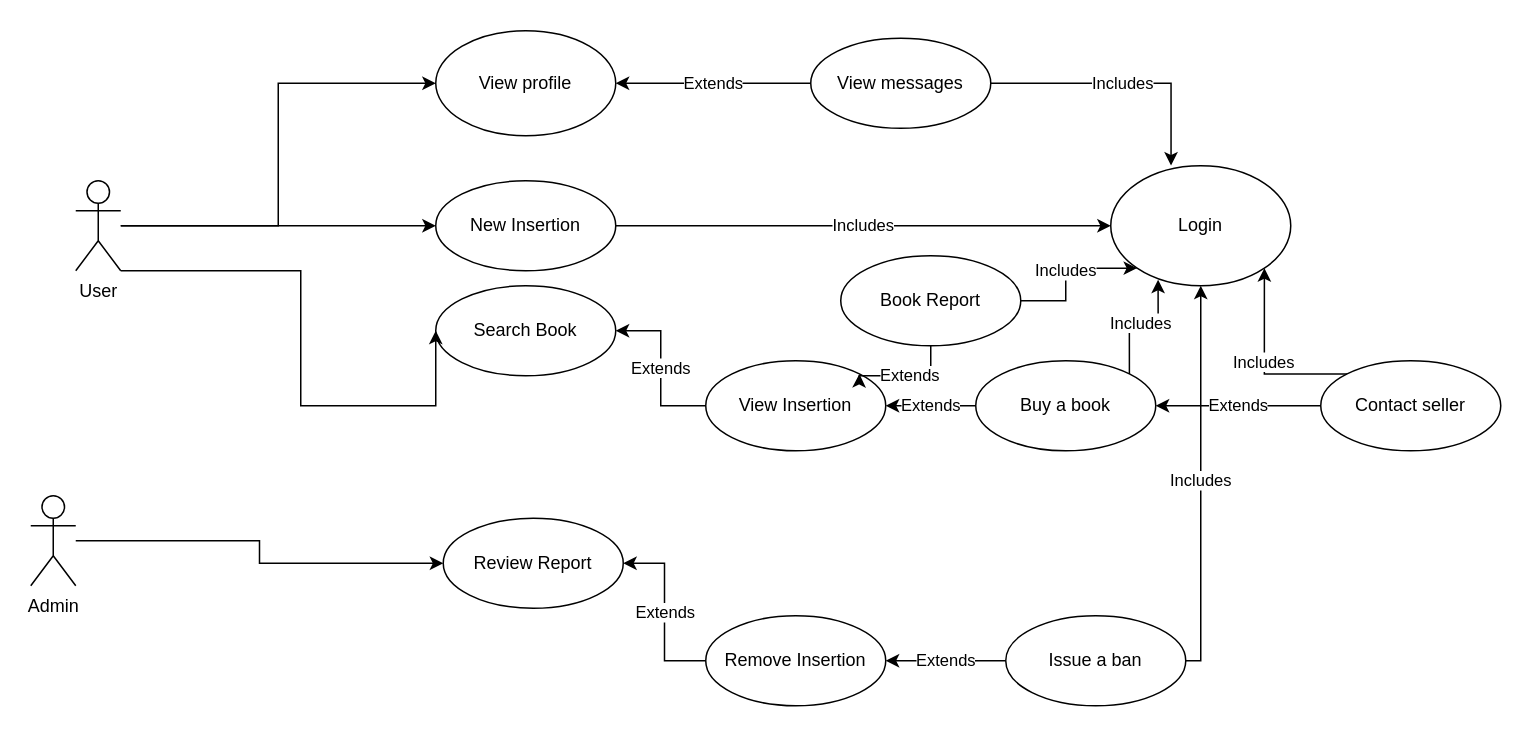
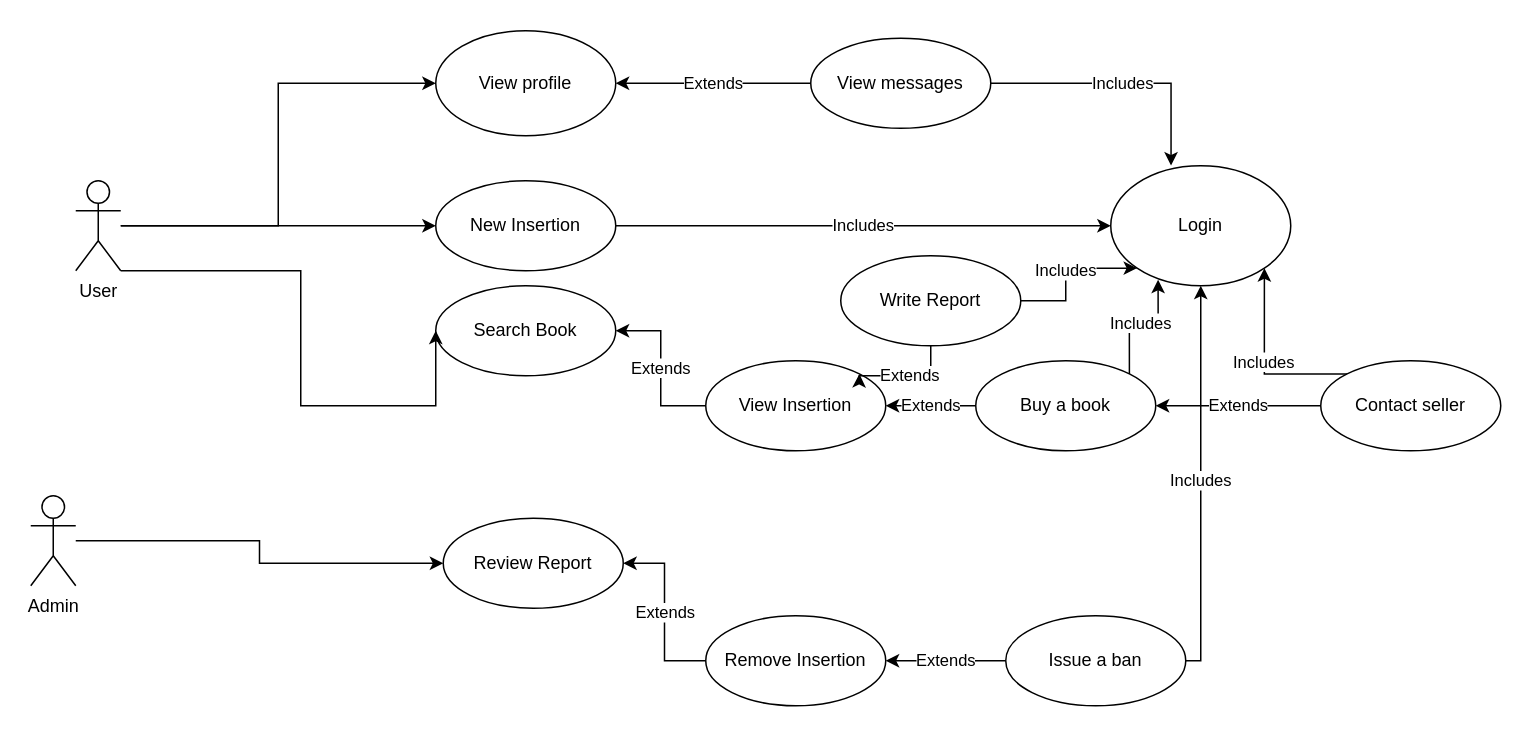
  <mxCell id="0" />
  <mxCell id="1" parent="0" />
  <mxCell id="2" style="edgeStyle=orthogonalEdgeStyle;rounded=0;orthogonalLoop=1;jettySize=auto;html=1;" parent="1" source="4" target="8" edge="1"><mxGeometry relative="1" as="geometry" /></mxCell>
  <mxCell id="3" style="edgeStyle=orthogonalEdgeStyle;rounded=0;orthogonalLoop=1;jettySize=auto;html=1;entryX=0;entryY=0.5;entryDx=0;entryDy=0;" parent="1" source="4" target="11" edge="1"><mxGeometry relative="1" as="geometry" /></mxCell>
  <mxCell id="4" value="User" style="shape=umlActor;verticalLabelPosition=bottom;labelBackgroundColor=#ffffff;verticalAlign=top;html=1;outlineConnect=0;" parent="1" vertex="1"><mxGeometry x="50" y="120" width="30" height="60" as="geometry" /></mxCell>
  <mxCell id="5" style="edgeStyle=orthogonalEdgeStyle;rounded=0;orthogonalLoop=1;jettySize=auto;html=1;" parent="1" source="6" target="9" edge="1"><mxGeometry relative="1" as="geometry" /></mxCell>
  <mxCell id="6" value="Admin" style="shape=umlActor;verticalLabelPosition=bottom;labelBackgroundColor=#ffffff;verticalAlign=top;html=1;outlineConnect=0;" parent="1" vertex="1"><mxGeometry x="20" y="330" width="30" height="60" as="geometry" /></mxCell>
  <mxCell id="7" value="Includes" style="edgeStyle=orthogonalEdgeStyle;rounded=0;orthogonalLoop=1;jettySize=auto;html=1;entryX=0;entryY=0.5;entryDx=0;entryDy=0;" parent="1" source="8" target="10" edge="1"><mxGeometry relative="1" as="geometry" /></mxCell>
  <mxCell id="8" value="New Insertion" style="ellipse;whiteSpace=wrap;html=1;fontFamily=Helvetica;fontSize=12;fontColor=#000000;align=center;strokeColor=#000000;fillColor=#ffffff;" parent="1" vertex="1"><mxGeometry x="290" y="120" width="120" height="60" as="geometry" /></mxCell>
  <mxCell id="9" value="Review Report" style="ellipse;whiteSpace=wrap;html=1;fontFamily=Helvetica;fontSize=12;fontColor=#000000;align=center;strokeColor=#000000;fillColor=#ffffff;" parent="1" vertex="1"><mxGeometry x="295" y="345" width="120" height="60" as="geometry" /></mxCell>
  <mxCell id="10" value="Login" style="ellipse;whiteSpace=wrap;html=1;rounded=0;" parent="1" vertex="1"><mxGeometry x="740" y="110" width="120" height="80" as="geometry" /></mxCell>
  <mxCell id="11" value="View profile" style="ellipse;whiteSpace=wrap;html=1;rounded=0;" parent="1" vertex="1"><mxGeometry x="290" y="20" width="120" height="70" as="geometry" /></mxCell>
  <mxCell id="12" value="Search Book" style="ellipse;whiteSpace=wrap;html=1;fontFamily=Helvetica;fontSize=12;fontColor=#000000;align=center;strokeColor=#000000;fillColor=#ffffff;" parent="1" vertex="1"><mxGeometry x="290" y="190" width="120" height="60" as="geometry" /></mxCell>
  <mxCell id="13" value="Extends" style="edgeStyle=orthogonalEdgeStyle;rounded=0;orthogonalLoop=1;jettySize=auto;html=1;entryX=1;entryY=0.5;entryDx=0;entryDy=0;" parent="1" source="14" target="12" edge="1"><mxGeometry relative="1" as="geometry" /></mxCell>
  <mxCell id="14" value="View Insertion" style="ellipse;whiteSpace=wrap;html=1;fontFamily=Helvetica;fontSize=12;fontColor=#000000;align=center;strokeColor=#000000;fillColor=#ffffff;" parent="1" vertex="1"><mxGeometry x="470" y="240" width="120" height="60" as="geometry" /></mxCell>
  <mxCell id="15" value="Extends" style="edgeStyle=orthogonalEdgeStyle;rounded=0;orthogonalLoop=1;jettySize=auto;html=1;entryX=1;entryY=0.5;entryDx=0;entryDy=0;" parent="1" source="17" target="14" edge="1"><mxGeometry relative="1" as="geometry" /></mxCell>
  <mxCell id="16" value="Includes" style="edgeStyle=orthogonalEdgeStyle;rounded=0;orthogonalLoop=1;jettySize=auto;html=1;exitX=1;exitY=0;exitDx=0;exitDy=0;entryX=0.263;entryY=0.95;entryDx=0;entryDy=0;entryPerimeter=0;" parent="1" source="17" target="10" edge="1"><mxGeometry relative="1" as="geometry" /></mxCell>
  <mxCell id="17" value="Buy a book" style="ellipse;whiteSpace=wrap;html=1;fontFamily=Helvetica;fontSize=12;fontColor=#000000;align=center;strokeColor=#000000;fillColor=#ffffff;" parent="1" vertex="1"><mxGeometry x="650" y="240" width="120" height="60" as="geometry" /></mxCell>
  <mxCell id="18" value="Extends" style="edgeStyle=orthogonalEdgeStyle;rounded=0;orthogonalLoop=1;jettySize=auto;html=1;entryX=1;entryY=0.5;entryDx=0;entryDy=0;" parent="1" source="20" target="22" edge="1"><mxGeometry relative="1" as="geometry" /></mxCell>
  <mxCell id="19" value="Includes" style="edgeStyle=orthogonalEdgeStyle;rounded=0;orthogonalLoop=1;jettySize=auto;html=1;entryX=0.5;entryY=1;entryDx=0;entryDy=0;" parent="1" source="20" target="10" edge="1"><mxGeometry relative="1" as="geometry"><Array as="points"><mxPoint x="800" y="440" /></Array></mxGeometry></mxCell>
  <mxCell id="20" value="Issue a ban" style="ellipse;whiteSpace=wrap;html=1;fontFamily=Helvetica;fontSize=12;fontColor=#000000;align=center;strokeColor=#000000;fillColor=#ffffff;" parent="1" vertex="1"><mxGeometry x="670" y="410" width="120" height="60" as="geometry" /></mxCell>
  <mxCell id="21" value="Extends" style="edgeStyle=orthogonalEdgeStyle;rounded=0;orthogonalLoop=1;jettySize=auto;html=1;entryX=1;entryY=0.5;entryDx=0;entryDy=0;" parent="1" source="22" target="9" edge="1"><mxGeometry relative="1" as="geometry" /></mxCell>
  <mxCell id="22" value="Remove Insertion" style="ellipse;whiteSpace=wrap;html=1;fontFamily=Helvetica;fontSize=12;fontColor=#000000;align=center;strokeColor=#000000;fillColor=#ffffff;" parent="1" vertex="1"><mxGeometry x="470" y="410" width="120" height="60" as="geometry" /></mxCell>
  <mxCell id="23" value="Includes" style="edgeStyle=orthogonalEdgeStyle;rounded=0;orthogonalLoop=1;jettySize=auto;html=1;entryX=0;entryY=1;entryDx=0;entryDy=0;" parent="1" source="25" target="10" edge="1"><mxGeometry relative="1" as="geometry" /></mxCell>
  <mxCell id="24" value="Extends" style="edgeStyle=orthogonalEdgeStyle;rounded=0;orthogonalLoop=1;jettySize=auto;html=1;entryX=1;entryY=0;entryDx=0;entryDy=0;" parent="1" source="25" target="14" edge="1"><mxGeometry relative="1" as="geometry" /></mxCell>
- <mxCell id="25" value="Book Report" style="ellipse;whiteSpace=wrap;html=1;fontFamily=Helvetica;fontSize=12;fontColor=#000000;align=center;strokeColor=#000000;fillColor=#ffffff;" parent="1" vertex="1"><mxGeometry x="560" y="170" width="120" height="60" as="geometry" /></mxCell>
+ <mxCell id="25" value="Write Report" style="ellipse;whiteSpace=wrap;html=1;fontFamily=Helvetica;fontSize=12;fontColor=#000000;align=center;strokeColor=#000000;fillColor=#ffffff;" parent="1" vertex="1"><mxGeometry x="560" y="170" width="120" height="60" as="geometry" /></mxCell>
  <mxCell id="26" style="edgeStyle=orthogonalEdgeStyle;rounded=0;orthogonalLoop=1;jettySize=auto;html=1;entryX=0;entryY=0.5;entryDx=0;entryDy=0;exitX=1;exitY=1;exitDx=0;exitDy=0;exitPerimeter=0;" parent="1" source="4" target="12" edge="1"><mxGeometry relative="1" as="geometry"><mxPoint x="110" y="190" as="sourcePoint" /><Array as="points"><mxPoint x="200" y="180" /><mxPoint x="200" y="270" /></Array></mxGeometry></mxCell>
  <mxCell id="27" value="Extends" style="edgeStyle=orthogonalEdgeStyle;rounded=0;orthogonalLoop=1;jettySize=auto;html=1;exitX=0;exitY=0.5;exitDx=0;exitDy=0;entryX=1;entryY=0.5;entryDx=0;entryDy=0;" parent="1" source="29" target="17" edge="1"><mxGeometry relative="1" as="geometry" /></mxCell>
  <mxCell id="28" value="Includes" style="edgeStyle=orthogonalEdgeStyle;rounded=0;orthogonalLoop=1;jettySize=auto;html=1;exitX=0;exitY=0;exitDx=0;exitDy=0;entryX=1;entryY=1;entryDx=0;entryDy=0;" parent="1" source="29" target="10" edge="1"><mxGeometry relative="1" as="geometry" /></mxCell>
  <mxCell id="29" value="Contact seller" style="ellipse;whiteSpace=wrap;html=1;fontFamily=Helvetica;fontSize=12;fontColor=#000000;align=center;strokeColor=#000000;fillColor=#ffffff;" parent="1" vertex="1"><mxGeometry x="880" y="240" width="120" height="60" as="geometry" /></mxCell>
  <mxCell id="30" value="Extends" style="edgeStyle=orthogonalEdgeStyle;rounded=0;orthogonalLoop=1;jettySize=auto;html=1;" parent="1" source="32" target="11" edge="1"><mxGeometry relative="1" as="geometry" /></mxCell>
  <mxCell id="31" value="Includes" style="edgeStyle=orthogonalEdgeStyle;rounded=0;orthogonalLoop=1;jettySize=auto;html=1;entryX=0.335;entryY=-0.002;entryDx=0;entryDy=0;entryPerimeter=0;" parent="1" source="32" target="10" edge="1"><mxGeometry relative="1" as="geometry" /></mxCell>
  <mxCell id="32" value="View messages" style="ellipse;whiteSpace=wrap;html=1;fontFamily=Helvetica;fontSize=12;fontColor=#000000;align=center;strokeColor=#000000;fillColor=#ffffff;" parent="1" vertex="1"><mxGeometry x="540" y="25" width="120" height="60" as="geometry" /></mxCell>
